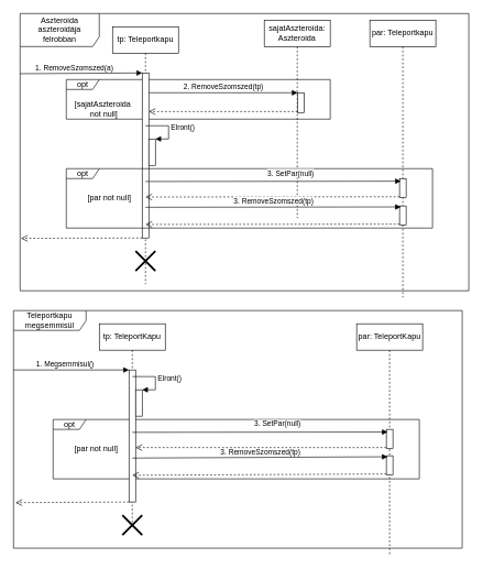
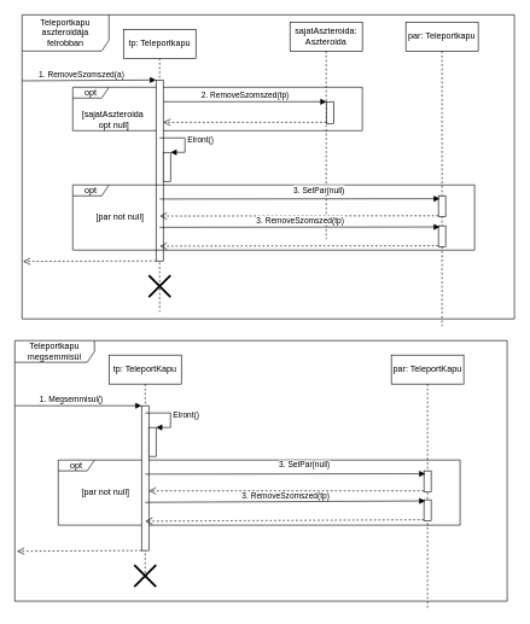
  <mxCell id="0" />
  <mxCell id="1" parent="0" />
  <mxCell id="2" value="&lt;span&gt;Teleportkapu megsemmisül&lt;/span&gt;" style="shape=umlFrame;whiteSpace=wrap;html=1;width=110;height=30;" parent="1" vertex="1"><mxGeometry x="20" y="470" width="680" height="360" as="geometry" /></mxCell>
- <mxCell id="3" value="Aszteroida aszteroidája felrobban" style="shape=umlFrame;whiteSpace=wrap;html=1;width=120;height=50;" parent="1" vertex="1"><mxGeometry x="30" y="20" width="680" height="420" as="geometry" /></mxCell>
+ <mxCell id="3" value="Teleportkapu aszteroidája felrobban" style="shape=umlFrame;whiteSpace=wrap;html=1;width=120;height=50;" parent="1" vertex="1"><mxGeometry x="30" y="20" width="680" height="420" as="geometry" /></mxCell>
  <mxCell id="4" value="opt" style="shape=umlFrame;whiteSpace=wrap;html=1;width=50;height=15;" parent="1" vertex="1"><mxGeometry x="80" y="635" width="555" height="90" as="geometry" /></mxCell>
  <mxCell id="5" value="opt" style="shape=umlFrame;whiteSpace=wrap;html=1;width=50;height=15;" parent="1" vertex="1"><mxGeometry x="100" y="120" width="400" height="60" as="geometry" /></mxCell>
  <mxCell id="6" value="tp: Teleportkapu" style="shape=umlLifeline;perimeter=lifelinePerimeter;whiteSpace=wrap;html=1;container=1;collapsible=0;recursiveResize=0;outlineConnect=0;" parent="1" vertex="1"><mxGeometry x="170" y="40" width="100" height="390" as="geometry" /></mxCell>
  <mxCell id="7" value="" style="html=1;points=[];perimeter=orthogonalPerimeter;" parent="6" vertex="1"><mxGeometry x="45" y="70" width="10" height="250" as="geometry" /></mxCell>
  <mxCell id="8" value="" style="html=1;verticalAlign=bottom;endArrow=open;dashed=1;endSize=8;entryX=0.002;entryY=0.811;entryDx=0;entryDy=0;entryPerimeter=0;" parent="6" edge="1" target="3"><mxGeometry x="1" y="-52" relative="1" as="geometry"><mxPoint x="-100" y="320" as="targetPoint" /><mxPoint x="-15" y="2" as="offset" /><mxPoint x="45" y="320" as="sourcePoint" /></mxGeometry></mxCell>
  <mxCell id="9" value="" style="html=1;points=[];perimeter=orthogonalPerimeter;" parent="6" vertex="1"><mxGeometry x="55" y="170" width="10" height="40" as="geometry" /></mxCell>
  <mxCell id="10" value="Elront()" style="edgeStyle=orthogonalEdgeStyle;html=1;align=left;spacingLeft=2;endArrow=block;rounded=0;entryX=1;entryY=0;" parent="6" target="9" edge="1"><mxGeometry relative="1" as="geometry"><mxPoint x="50" y="150" as="sourcePoint" /><Array as="points"><mxPoint x="85" y="150" /></Array></mxGeometry></mxCell>
  <mxCell id="11" value="" style="shape=umlDestroy;whiteSpace=wrap;html=1;strokeWidth=3;" parent="6" vertex="1"><mxGeometry x="35" y="340" width="30" height="30" as="geometry" /></mxCell>
  <mxCell id="12" value="par: Teleportkapu" style="shape=umlLifeline;perimeter=lifelinePerimeter;whiteSpace=wrap;html=1;container=1;collapsible=0;recursiveResize=0;outlineConnect=0;" parent="1" vertex="1"><mxGeometry x="560" y="30" width="100" height="420" as="geometry" /></mxCell>
  <mxCell id="13" value="" style="html=1;points=[];perimeter=orthogonalPerimeter;" parent="12" vertex="1"><mxGeometry x="45" y="281.5" width="10" height="29" as="geometry" /></mxCell>
  <mxCell id="14" value="" style="html=1;points=[];perimeter=orthogonalPerimeter;" parent="12" vertex="1"><mxGeometry x="45" y="240" width="10" height="29" as="geometry" /></mxCell>
  <mxCell id="15" value="" style="html=1;verticalAlign=bottom;endArrow=open;dashed=1;endSize=8;exitX=0;exitY=0.95;entryX=0.5;entryY=0.832;entryDx=0;entryDy=0;entryPerimeter=0;" parent="12" source="14" edge="1"><mxGeometry x="0.012" y="82" relative="1" as="geometry"><mxPoint x="-340" y="268" as="targetPoint" /><mxPoint as="offset" /></mxGeometry></mxCell>
  <mxCell id="16" value="sajatAszteroida: Aszteroida" style="shape=umlLifeline;perimeter=lifelinePerimeter;whiteSpace=wrap;html=1;container=1;collapsible=0;recursiveResize=0;outlineConnect=0;" parent="1" vertex="1"><mxGeometry x="400" y="30" width="100" height="300" as="geometry" /></mxCell>
  <mxCell id="17" value="" style="html=1;points=[];perimeter=orthogonalPerimeter;" parent="16" vertex="1"><mxGeometry x="50.5" y="110" width="10" height="30" as="geometry" /></mxCell>
  <mxCell id="18" value="2. RemoveSzomszed(tp)" style="html=1;verticalAlign=bottom;endArrow=block;entryX=0;entryY=0;" parent="1" edge="1"><mxGeometry relative="1" as="geometry"><mxPoint x="225" y="140" as="sourcePoint" /><mxPoint x="450.5" y="140" as="targetPoint" /></mxGeometry></mxCell>
  <mxCell id="19" value="" style="html=1;verticalAlign=bottom;endArrow=open;dashed=1;endSize=8;exitX=0;exitY=0.95;" parent="1" source="17" edge="1"><mxGeometry x="-0.164" y="64" relative="1" as="geometry"><mxPoint x="225" y="168.5" as="targetPoint" /><mxPoint as="offset" /></mxGeometry></mxCell>
  <mxCell id="20" value="3. RemoveSzomszed(tp)" style="html=1;verticalAlign=bottom;endArrow=block;entryX=0.2;entryY=0.052;entryDx=0;entryDy=0;entryPerimeter=0;" parent="1" target="13" edge="1"><mxGeometry relative="1" as="geometry"><mxPoint x="220" y="313.5" as="sourcePoint" /><mxPoint x="610" y="240.5" as="targetPoint" /></mxGeometry></mxCell>
  <mxCell id="21" value="" style="html=1;verticalAlign=bottom;endArrow=open;dashed=1;endSize=8;exitX=0;exitY=0.95;entryX=0.5;entryY=0.832;entryDx=0;entryDy=0;entryPerimeter=0;" parent="1" source="13" edge="1"><mxGeometry x="0.012" y="82" relative="1" as="geometry"><mxPoint x="220" y="339.5" as="targetPoint" /><mxPoint as="offset" /></mxGeometry></mxCell>
- <mxCell id="22" value="[sajatAszteroida&lt;br&gt;&amp;nbsp;not null]" style="text;html=1;align=center;verticalAlign=middle;resizable=0;points=[];autosize=1;" parent="1" vertex="1"><mxGeometry x="105" y="150" width="100" height="30" as="geometry" /></mxCell>
+ <mxCell id="22" value="[sajatAszteroida&lt;br&gt;&amp;nbsp;opt null]" style="text;html=1;align=center;verticalAlign=middle;resizable=0;points=[];autosize=1;" parent="1" vertex="1"><mxGeometry x="105" y="150" width="100" height="30" as="geometry" /></mxCell>
  <mxCell id="23" value="opt" style="shape=umlFrame;whiteSpace=wrap;html=1;width=50;height=15;" parent="1" vertex="1"><mxGeometry x="100" y="255" width="555" height="90" as="geometry" /></mxCell>
  <mxCell id="24" value="[par not null]" style="text;html=1;align=center;verticalAlign=middle;resizable=0;points=[];autosize=1;" parent="1" vertex="1"><mxGeometry x="125" y="290" width="80" height="20" as="geometry" /></mxCell>
  <mxCell id="25" value="3. SetPar(null)" style="html=1;verticalAlign=bottom;endArrow=block;entryX=0.2;entryY=0.052;entryDx=0;entryDy=0;entryPerimeter=0;" parent="1" edge="1"><mxGeometry x="0.137" y="3" relative="1" as="geometry"><mxPoint x="220" y="274.49" as="sourcePoint" /><mxPoint x="607" y="273.998" as="targetPoint" /><mxPoint as="offset" /></mxGeometry></mxCell>
  <mxCell id="26" value="tp: TeleportKapu" style="shape=umlLifeline;perimeter=lifelinePerimeter;whiteSpace=wrap;html=1;container=1;collapsible=0;recursiveResize=0;outlineConnect=0;" parent="1" vertex="1"><mxGeometry x="150" y="490" width="100" height="310" as="geometry" /></mxCell>
  <mxCell id="27" value="" style="html=1;points=[];perimeter=orthogonalPerimeter;" parent="26" vertex="1"><mxGeometry x="45" y="70" width="10" height="200" as="geometry" /></mxCell>
  <mxCell id="28" value="" style="html=1;verticalAlign=bottom;endArrow=open;dashed=1;endSize=8;" parent="26" edge="1"><mxGeometry x="1" y="-52" relative="1" as="geometry"><mxPoint x="-127" y="271" as="targetPoint" /><mxPoint x="-15" y="2" as="offset" /><mxPoint x="45" y="270" as="sourcePoint" /></mxGeometry></mxCell>
  <mxCell id="29" value="" style="html=1;points=[];perimeter=orthogonalPerimeter;" parent="26" vertex="1"><mxGeometry x="55" y="100" width="10" height="40" as="geometry" /></mxCell>
  <mxCell id="30" value="Elront()" style="edgeStyle=orthogonalEdgeStyle;html=1;align=left;spacingLeft=2;endArrow=block;rounded=0;entryX=1;entryY=0;" parent="26" target="29" edge="1"><mxGeometry relative="1" as="geometry"><mxPoint x="50" y="80" as="sourcePoint" /><Array as="points"><mxPoint x="85" y="80" /></Array></mxGeometry></mxCell>
  <mxCell id="31" value="" style="shape=umlDestroy;whiteSpace=wrap;html=1;strokeWidth=3;" parent="26" vertex="1"><mxGeometry x="35" y="290" width="30" height="30" as="geometry" /></mxCell>
  <mxCell id="32" value="par: TeleportKapu" style="shape=umlLifeline;perimeter=lifelinePerimeter;whiteSpace=wrap;html=1;container=1;collapsible=0;recursiveResize=0;outlineConnect=0;" parent="1" vertex="1"><mxGeometry x="540" y="490" width="100" height="350" as="geometry" /></mxCell>
  <mxCell id="33" value="" style="html=1;points=[];perimeter=orthogonalPerimeter;" parent="32" vertex="1"><mxGeometry x="45" y="200" width="10" height="29" as="geometry" /></mxCell>
  <mxCell id="34" value="" style="html=1;points=[];perimeter=orthogonalPerimeter;" parent="32" vertex="1"><mxGeometry x="45" y="160" width="10" height="29" as="geometry" /></mxCell>
  <mxCell id="35" value="3. RemoveSzomszed(tp)" style="html=1;verticalAlign=bottom;endArrow=block;entryX=0.2;entryY=0.052;entryDx=0;entryDy=0;entryPerimeter=0;" parent="1" target="33" edge="1"><mxGeometry relative="1" as="geometry"><mxPoint x="200" y="693.5" as="sourcePoint" /><mxPoint x="590" y="620.5" as="targetPoint" /></mxGeometry></mxCell>
  <mxCell id="36" value="" style="html=1;verticalAlign=bottom;endArrow=open;dashed=1;endSize=8;exitX=0;exitY=0.95;entryX=0.5;entryY=0.832;entryDx=0;entryDy=0;entryPerimeter=0;" parent="1" source="33" edge="1"><mxGeometry x="0.012" y="82" relative="1" as="geometry"><mxPoint x="200" y="719.5" as="targetPoint" /><mxPoint as="offset" /></mxGeometry></mxCell>
  <mxCell id="37" value="[par not null]" style="text;html=1;align=center;verticalAlign=middle;resizable=0;points=[];autosize=1;" parent="1" vertex="1"><mxGeometry x="105" y="670" width="80" height="20" as="geometry" /></mxCell>
  <mxCell id="38" value="3. SetPar(null)" style="html=1;verticalAlign=bottom;endArrow=block;entryX=0.2;entryY=0.052;entryDx=0;entryDy=0;entryPerimeter=0;" parent="1" edge="1"><mxGeometry x="0.137" y="3" relative="1" as="geometry"><mxPoint x="200" y="654.49" as="sourcePoint" /><mxPoint x="587" y="653.998" as="targetPoint" /><mxPoint as="offset" /></mxGeometry></mxCell>
  <mxCell id="39" value="" style="html=1;verticalAlign=bottom;endArrow=open;dashed=1;endSize=8;exitX=0;exitY=0.95;" parent="1" source="34" target="27" edge="1"><mxGeometry x="0.012" y="82" relative="1" as="geometry"><mxPoint x="200" y="758" as="targetPoint" /><mxPoint as="offset" /></mxGeometry></mxCell>
  <mxCell id="40" value="1. RemoveSzomszed(a)" style="html=1;verticalAlign=bottom;endArrow=block;entryX=0;entryY=0;exitX=0;exitY=0.217;exitDx=0;exitDy=0;exitPerimeter=0;" parent="1" target="7" edge="1" source="3"><mxGeometry x="-0.111" relative="1" as="geometry"><mxPoint x="80" y="110" as="sourcePoint" /><mxPoint as="offset" /></mxGeometry></mxCell>
  <mxCell id="41" value="1. Megsemmisul()" style="html=1;verticalAlign=bottom;endArrow=block;entryX=0;entryY=0;" parent="1" target="27" edge="1"><mxGeometry x="-0.111" relative="1" as="geometry"><mxPoint x="20" y="560" as="sourcePoint" /><mxPoint as="offset" /></mxGeometry></mxCell>
